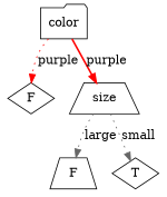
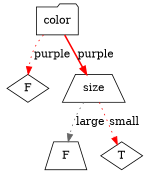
  digraph {
    node [shape=diamond]
    edge [color=red style=dotted]
    n1 [label=color shape=folder]
    n2 [label=F]
    n3 [label=size shape=trapezium]
    n4 [label=F shape=trapezium]
    n5 [label=T]
    n1 -> n2 [label=purple]
    n1 -> n3 [label=purple style=bold]
    n3 -> n4 [color=gray40 label=large]
-   n3 -> n5 [color=gray40 label=small]
+   n3 -> n5 [label=small]
  }
